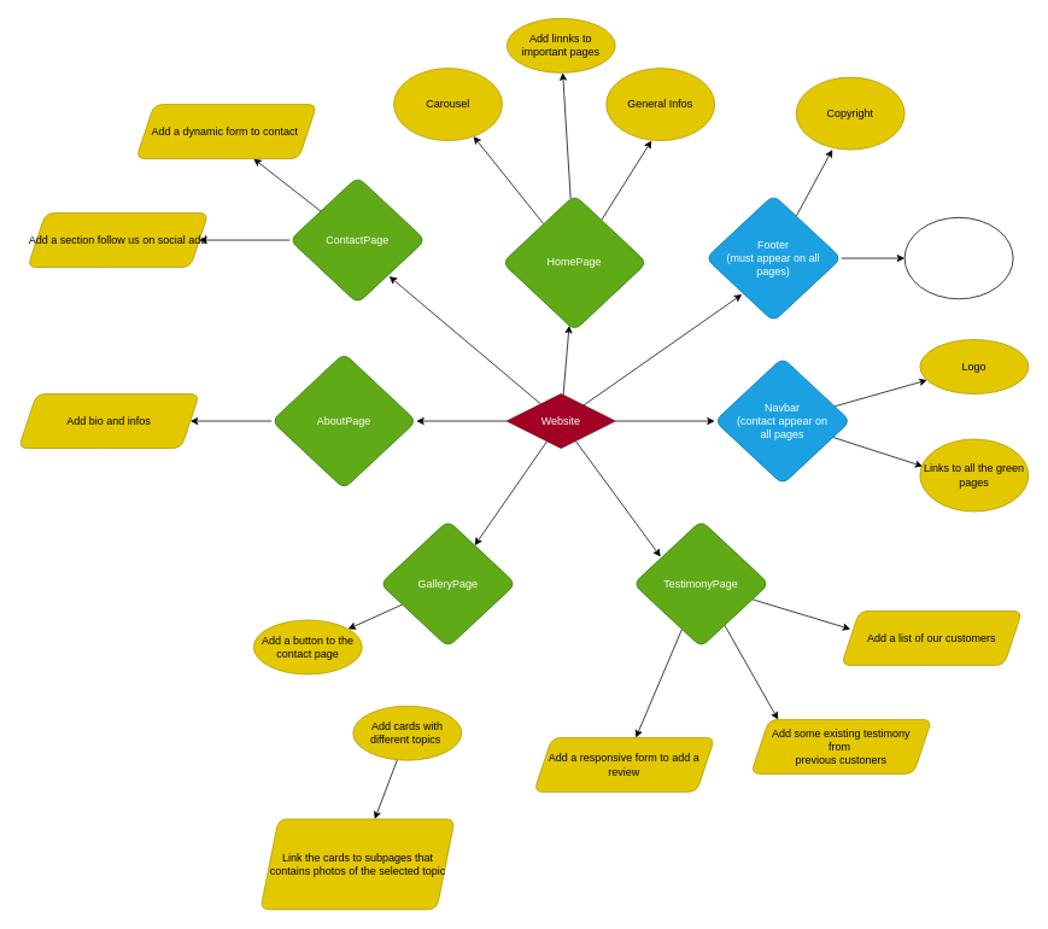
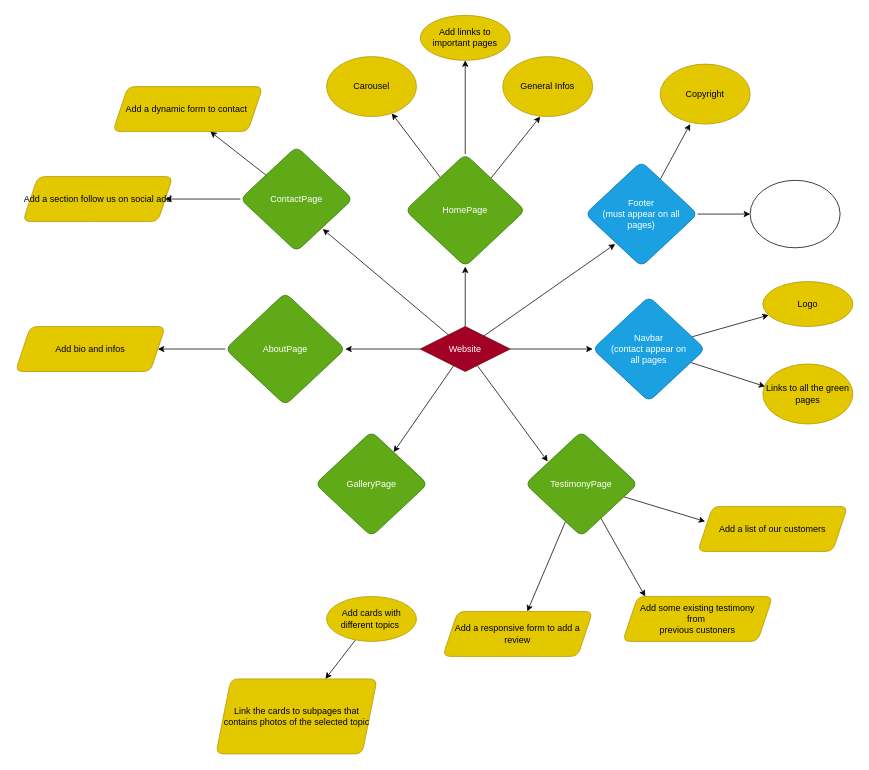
  <mxCell id="0" />
  <mxCell id="1" parent="0" />
  <mxCell id="2" value="" style="edgeStyle=none;html=1;" edge="1" parent="1" source="9" target="13"><mxGeometry relative="1" as="geometry" /></mxCell>
  <mxCell id="3" value="" style="edgeStyle=none;html=1;" edge="1" parent="1" source="9" target="16"><mxGeometry relative="1" as="geometry" /></mxCell>
  <mxCell id="4" value="" style="edgeStyle=none;html=1;" edge="1" parent="1" source="9" target="18"><mxGeometry relative="1" as="geometry" /></mxCell>
  <mxCell id="5" style="edgeStyle=none;html=1;" edge="1" parent="1" source="9"><mxGeometry relative="1" as="geometry"><mxPoint x="430" y="305" as="targetPoint" /></mxGeometry></mxCell>
  <mxCell id="6" style="edgeStyle=none;html=1;" edge="1" parent="1" source="9"><mxGeometry relative="1" as="geometry"><mxPoint x="820" y="325" as="targetPoint" /></mxGeometry></mxCell>
  <mxCell id="7" value="" style="edgeStyle=none;html=1;" edge="1" parent="1" source="9" target="26"><mxGeometry relative="1" as="geometry" /></mxCell>
  <mxCell id="8" style="edgeStyle=none;html=1;" edge="1" parent="1" source="9"><mxGeometry relative="1" as="geometry"><mxPoint x="730" y="615" as="targetPoint" /></mxGeometry></mxCell>
  <mxCell id="9" value="Website" style="rhombus;whiteSpace=wrap;html=1;fillColor=#a20025;fontColor=#ffffff;strokeColor=#6F0000;" vertex="1" parent="1"><mxGeometry x="560" y="435" width="120" height="60" as="geometry" /></mxCell>
  <mxCell id="10" style="edgeStyle=none;html=1;" edge="1" parent="1" source="13" target="31"><mxGeometry relative="1" as="geometry"><mxPoint x="550" y="155" as="targetPoint" /></mxGeometry></mxCell>
  <mxCell id="11" style="edgeStyle=none;html=1;" edge="1" parent="1" source="13"><mxGeometry relative="1" as="geometry"><mxPoint x="720" y="155" as="targetPoint" /></mxGeometry></mxCell>
  <mxCell id="12" value="" style="edgeStyle=none;html=1;" edge="1" parent="1" source="13" target="43"><mxGeometry relative="1" as="geometry" /></mxCell>
- <mxCell id="13" value="HomePage" style="rhombus;whiteSpace=wrap;html=1;rounded=1;fillColor=#60a917;fontColor=#ffffff;strokeColor=#2D7600;" vertex="1" parent="1"><mxGeometry x="555" y="215" width="160" height="150" as="geometry" /></mxCell>
+ <mxCell id="13" value="HomePage" style="rhombus;whiteSpace=wrap;html=1;rounded=1;fillColor=#60a917;fontColor=#ffffff;strokeColor=#2D7600;" vertex="1" parent="1"><mxGeometry x="540" y="205" width="160" height="150" as="geometry" /></mxCell>
  <mxCell id="14" value="" style="edgeStyle=none;html=1;" edge="1" parent="1" source="16" target="35"><mxGeometry relative="1" as="geometry" /></mxCell>
  <mxCell id="15" style="edgeStyle=none;html=1;" edge="1" parent="1" source="16"><mxGeometry relative="1" as="geometry"><mxPoint x="1020" y="515" as="targetPoint" /></mxGeometry></mxCell>
  <mxCell id="16" value="Navbar&lt;br&gt;(contact appear on &lt;br&gt;all pages" style="rhombus;whiteSpace=wrap;html=1;rounded=1;fillColor=#1ba1e2;fontColor=#ffffff;strokeColor=#006EAF;" vertex="1" parent="1"><mxGeometry x="790" y="395" width="150" height="140" as="geometry" /></mxCell>
- <mxCell id="17" value="" style="edgeStyle=none;html=1;" edge="1" parent="1" source="18" target="39"><mxGeometry relative="1" as="geometry" /></mxCell>
  <mxCell id="18" value="GalleryPage" style="rhombus;whiteSpace=wrap;html=1;rounded=1;fillColor=#60a917;fontColor=#ffffff;strokeColor=#2D7600;" vertex="1" parent="1"><mxGeometry x="420" y="575" width="150" height="140" as="geometry" /></mxCell>
  <mxCell id="19" style="edgeStyle=none;html=1;" edge="1" parent="1" source="21"><mxGeometry relative="1" as="geometry"><mxPoint x="280" y="175" as="targetPoint" /></mxGeometry></mxCell>
  <mxCell id="20" style="edgeStyle=none;html=1;" edge="1" parent="1" source="21"><mxGeometry relative="1" as="geometry"><mxPoint x="220" y="265" as="targetPoint" /></mxGeometry></mxCell>
  <mxCell id="21" value="ContactPage" style="rhombus;whiteSpace=wrap;html=1;rounded=1;fillColor=#60a917;fontColor=#ffffff;strokeColor=#2D7600;" vertex="1" parent="1"><mxGeometry x="320" y="195" width="150" height="140" as="geometry" /></mxCell>
  <mxCell id="22" style="edgeStyle=none;html=1;" edge="1" parent="1" source="24"><mxGeometry relative="1" as="geometry"><mxPoint x="920" y="165" as="targetPoint" /></mxGeometry></mxCell>
  <mxCell id="23" value="" style="edgeStyle=none;html=1;" edge="1" parent="1" source="24" target="34"><mxGeometry relative="1" as="geometry" /></mxCell>
  <mxCell id="24" value="Footer&lt;br&gt;(must appear on all&lt;br&gt;pages)" style="rhombus;whiteSpace=wrap;html=1;rounded=1;fillColor=#1ba1e2;fontColor=#ffffff;strokeColor=#006EAF;" vertex="1" parent="1"><mxGeometry x="780" y="215" width="150" height="140" as="geometry" /></mxCell>
  <mxCell id="25" style="edgeStyle=none;html=1;" edge="1" parent="1" source="26"><mxGeometry relative="1" as="geometry"><mxPoint x="210" y="465" as="targetPoint" /></mxGeometry></mxCell>
  <mxCell id="26" value="AboutPage" style="rhombus;whiteSpace=wrap;html=1;rounded=1;fillColor=#60a917;fontColor=#ffffff;strokeColor=#2D7600;" vertex="1" parent="1"><mxGeometry x="300" y="390" width="160" height="150" as="geometry" /></mxCell>
  <mxCell id="27" value="" style="edgeStyle=none;html=1;" edge="1" parent="1" source="30" target="41"><mxGeometry relative="1" as="geometry" /></mxCell>
  <mxCell id="28" style="edgeStyle=none;html=1;" edge="1" parent="1" source="30"><mxGeometry relative="1" as="geometry"><mxPoint x="860" y="795" as="targetPoint" /></mxGeometry></mxCell>
  <mxCell id="29" style="edgeStyle=none;html=1;" edge="1" parent="1" source="30"><mxGeometry relative="1" as="geometry"><mxPoint x="940" y="695" as="targetPoint" /></mxGeometry></mxCell>
  <mxCell id="30" value="TestimonyPage" style="rhombus;whiteSpace=wrap;html=1;rounded=1;fillColor=#60a917;fontColor=#ffffff;strokeColor=#2D7600;" vertex="1" parent="1"><mxGeometry x="700" y="575" width="150" height="140" as="geometry" /></mxCell>
  <mxCell id="31" value="Carousel" style="ellipse;whiteSpace=wrap;html=1;fillColor=#e3c800;fontColor=#000000;strokeColor=#B09500;" vertex="1" parent="1"><mxGeometry x="435" width="120" height="80" as="geometry" y="75" /></mxCell>
  <mxCell id="32" value="General Infos" style="ellipse;whiteSpace=wrap;html=1;fillColor=#e3c800;fontColor=#000000;strokeColor=#B09500;" vertex="1" parent="1"><mxGeometry x="670" width="120" height="80" as="geometry" y="75" /></mxCell>
  <mxCell id="33" value="Copyright" style="ellipse;whiteSpace=wrap;html=1;fillColor=#e3c800;fontColor=#000000;strokeColor=#B09500;" vertex="1" parent="1"><mxGeometry x="880" y="85" width="120" height="80" as="geometry" /></mxCell>
  <mxCell id="34" value="" style="ellipse;whiteSpace=wrap;html=1;rounded=1;" vertex="1" parent="1"><mxGeometry x="1000" y="240" width="120" height="90" as="geometry" /></mxCell>
  <mxCell id="35" value="Logo" style="ellipse;whiteSpace=wrap;html=1;rounded=1;fillColor=#e3c800;fontColor=#000000;strokeColor=#B09500;" vertex="1" parent="1"><mxGeometry x="1017" y="375" width="120" height="60" as="geometry" /></mxCell>
  <mxCell id="36" value="Links to all the green pages" style="ellipse;whiteSpace=wrap;html=1;fillColor=#e3c800;fontColor=#000000;strokeColor=#B09500;" vertex="1" parent="1"><mxGeometry x="1017" y="485" width="120" height="80" as="geometry" /></mxCell>
  <mxCell id="37" value="" style="edgeStyle=none;html=1;" edge="1" parent="1" source="38" target="40"><mxGeometry relative="1" as="geometry" /></mxCell>
- <mxCell id="38" value="Add cards with different topics&amp;nbsp;" style="ellipse;whiteSpace=wrap;html=1;rounded=1;fillColor=#e3c800;fontColor=#000000;strokeColor=#B09500;" vertex="1" parent="1"><mxGeometry x="390" y="780" width="120" height="60" as="geometry" /></mxCell>
- <mxCell id="39" value="Add a button to the contact page" style="ellipse;whiteSpace=wrap;html=1;rounded=1;fillColor=#e3c800;fontColor=#000000;strokeColor=#B09500;" vertex="1" parent="1"><mxGeometry x="280" y="685" width="120" height="60" as="geometry" /></mxCell>
+ <mxCell id="38" value="Add cards with different topics&amp;nbsp;" style="ellipse;whiteSpace=wrap;html=1;rounded=1;fillColor=#e3c800;fontColor=#000000;strokeColor=#B09500;" vertex="1" parent="1"><mxGeometry x="435" y="795" width="120" height="60" as="geometry" /></mxCell>
  <mxCell id="40" value="Link the cards to subpages that contains photos of the selected topic" style="shape=parallelogram;perimeter=parallelogramPerimeter;whiteSpace=wrap;html=1;fixedSize=1;rounded=1;fillColor=#e3c800;fontColor=#000000;strokeColor=#B09500;" vertex="1" parent="1"><mxGeometry x="287.5" y="905" width="215" height="100" as="geometry" /></mxCell>
  <mxCell id="41" value="Add a responsive form to add a review" style="shape=parallelogram;perimeter=parallelogramPerimeter;whiteSpace=wrap;html=1;fixedSize=1;rounded=1;fillColor=#e3c800;fontColor=#000000;strokeColor=#B09500;" vertex="1" parent="1"><mxGeometry x="590" y="815" width="200" height="60" as="geometry" /></mxCell>
  <mxCell id="42" value="Add some existing testimony &lt;br&gt;from&amp;nbsp;&lt;br&gt;previous custoners" style="shape=parallelogram;perimeter=parallelogramPerimeter;whiteSpace=wrap;html=1;fixedSize=1;rounded=1;fillColor=#e3c800;fontColor=#000000;strokeColor=#B09500;" vertex="1" parent="1"><mxGeometry x="830" y="795" width="200" height="60" as="geometry" /></mxCell>
  <mxCell id="43" value="Add linnks to important pages" style="ellipse;whiteSpace=wrap;html=1;fillColor=#e3c800;strokeColor=#B09500;fontColor=#000000;rounded=1;" vertex="1" parent="1"><mxGeometry x="560" y="20" width="120" height="60" as="geometry" /></mxCell>
  <mxCell id="44" value="Add a list of our customers" style="shape=parallelogram;perimeter=parallelogramPerimeter;whiteSpace=wrap;html=1;fixedSize=1;rounded=1;fillColor=#e3c800;fontColor=#000000;strokeColor=#B09500;" vertex="1" parent="1"><mxGeometry x="930" y="675" width="200" height="60" as="geometry" /></mxCell>
  <mxCell id="45" value="Add a dynamic form to contact&amp;nbsp;" style="shape=parallelogram;perimeter=parallelogramPerimeter;whiteSpace=wrap;html=1;fixedSize=1;rounded=1;fillColor=#e3c800;fontColor=#000000;strokeColor=#B09500;" vertex="1" parent="1"><mxGeometry x="150" y="115" width="200" height="60" as="geometry" /></mxCell>
  <mxCell id="46" value="Add a section follow us on social add" style="shape=parallelogram;perimeter=parallelogramPerimeter;whiteSpace=wrap;html=1;fixedSize=1;rounded=1;fillColor=#e3c800;fontColor=#000000;strokeColor=#B09500;" vertex="1" parent="1"><mxGeometry x="30" y="235" width="200" height="60" as="geometry" /></mxCell>
  <mxCell id="47" value="Add bio and infos" style="shape=parallelogram;perimeter=parallelogramPerimeter;whiteSpace=wrap;html=1;fixedSize=1;rounded=1;fillColor=#e3c800;fontColor=#000000;strokeColor=#B09500;" vertex="1" parent="1"><mxGeometry x="20" y="435" width="200" height="60" as="geometry" /></mxCell>
